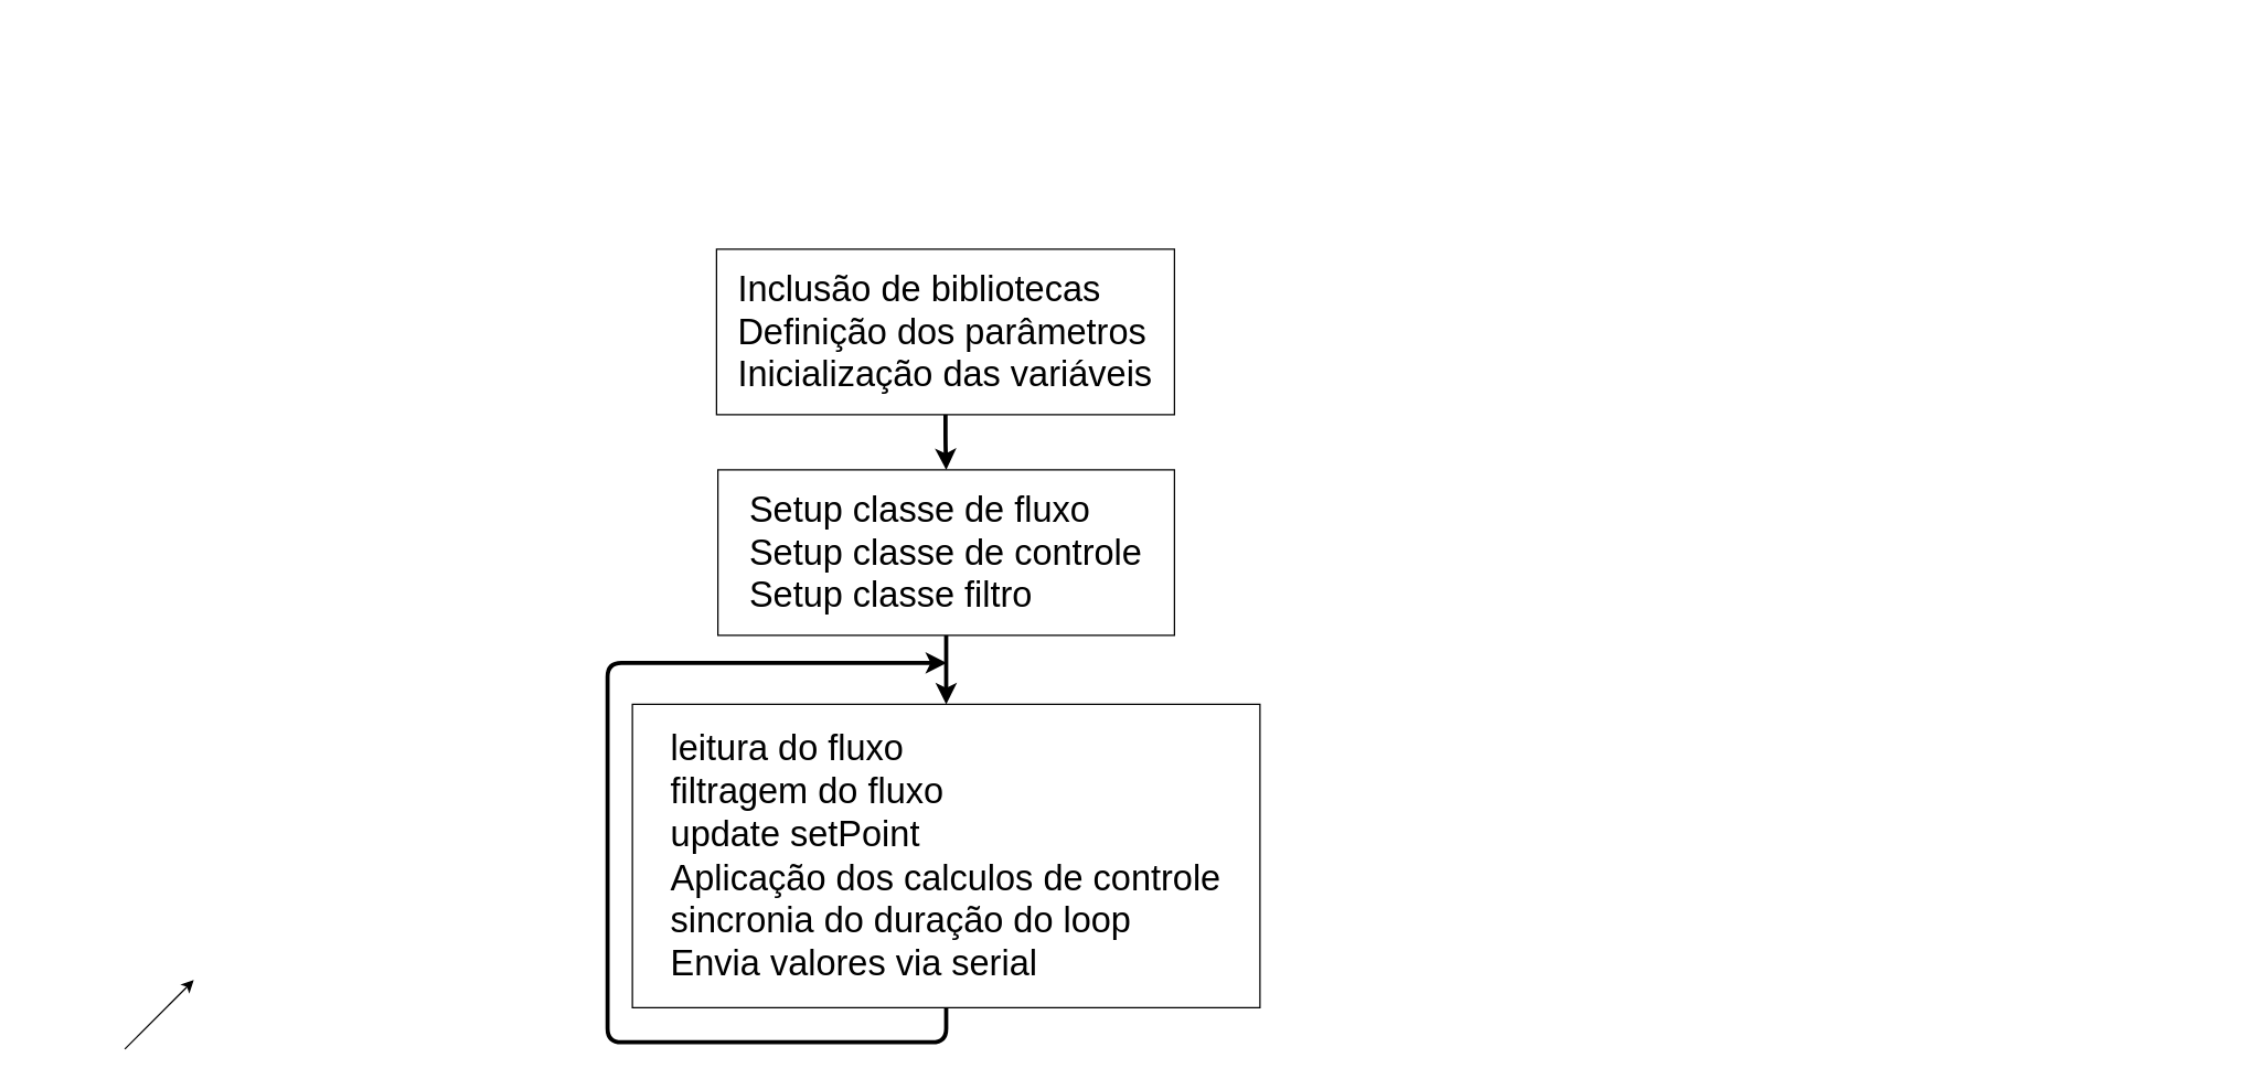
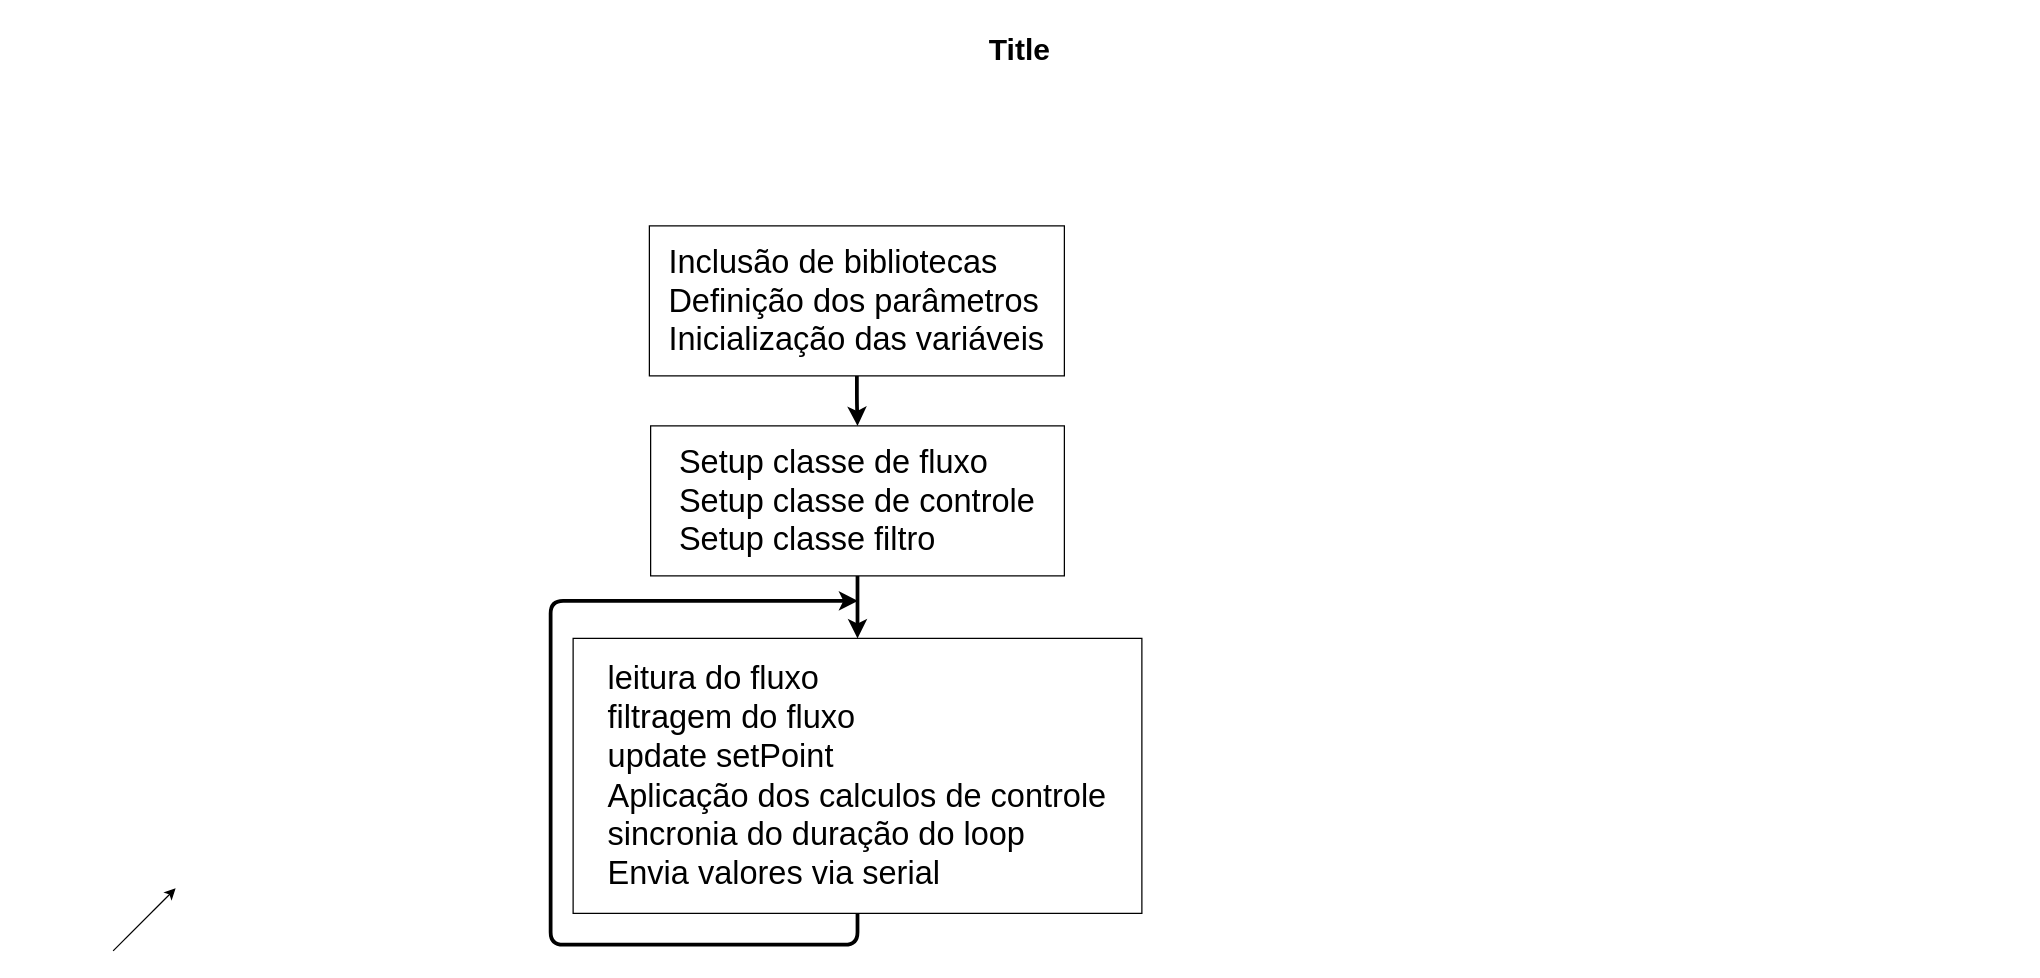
  <mxCell id="0" style=";html=1;" />
  <mxCell id="1" style=";html=1;" parent="0" />
+ <mxCell id="2" value="Title" style="text;strokeColor=none;fillColor=none;html=1;fontSize=24;fontStyle=1;verticalAlign=middle;align=center;" parent="1" vertex="1"><mxGeometry x="20" y="20" width="1590" height="40" as="geometry" /></mxCell>
  <mxCell id="3" style="edgeStyle=orthogonalEdgeStyle;rounded=1;orthogonalLoop=1;jettySize=auto;html=1;strokeWidth=3;" edge="1" parent="1" source="4"><mxGeometry relative="1" as="geometry"><mxPoint x="686" y="480" as="targetPoint" /><Array as="points"><mxPoint x="686" y="755" /><mxPoint x="440" y="755" /><mxPoint x="440" y="480" /></Array></mxGeometry></mxCell>
  <mxCell id="4" value="&lt;div style=&quot;text-align: left&quot;&gt;&lt;span style=&quot;font-size: 26px&quot;&gt;leitura do fluxo&lt;/span&gt;&lt;/div&gt;&lt;font style=&quot;font-size: 26px&quot;&gt;&lt;div style=&quot;text-align: left&quot;&gt;&lt;span&gt;filtragem do fluxo&lt;/span&gt;&lt;/div&gt;&lt;span&gt;&lt;div style=&quot;text-align: left&quot;&gt;&lt;span&gt;update setPoint&lt;/span&gt;&lt;/div&gt;&lt;/span&gt;&lt;span&gt;&lt;div style=&quot;text-align: left&quot;&gt;&lt;span&gt;Aplicação dos calculos de controle&lt;/span&gt;&lt;/div&gt;&lt;/span&gt;&lt;span&gt;&lt;div style=&quot;text-align: left&quot;&gt;&lt;span&gt;sincronia do duração do loop&lt;/span&gt;&lt;/div&gt;&lt;/span&gt;&lt;span&gt;&lt;div style=&quot;text-align: left&quot;&gt;&lt;span&gt;Envia valores via serial&lt;/span&gt;&lt;/div&gt;&lt;/span&gt;&lt;/font&gt;" style="rounded=0;whiteSpace=wrap;html=1;" vertex="1" parent="1"><mxGeometry x="458" y="510" width="455" height="220" as="geometry" /></mxCell>
  <mxCell id="5" style="edgeStyle=orthogonalEdgeStyle;rounded=1;orthogonalLoop=1;jettySize=auto;html=1;entryX=0.5;entryY=0;entryDx=0;entryDy=0;strokeWidth=3;" edge="1" parent="1" source="6" target="4"><mxGeometry relative="1" as="geometry" /></mxCell>
  <mxCell id="6" value="&lt;div style=&quot;text-align: left&quot;&gt;&lt;span style=&quot;font-size: 26px&quot;&gt;Setup classe de fluxo&lt;/span&gt;&lt;/div&gt;&lt;font style=&quot;font-size: 26px&quot;&gt;&lt;div style=&quot;text-align: left&quot;&gt;&lt;span&gt;Setup classe de controle&lt;/span&gt;&lt;/div&gt;&lt;span&gt;&lt;div style=&quot;text-align: left&quot;&gt;&lt;span&gt;Setup classe filtro&lt;/span&gt;&lt;/div&gt;&lt;/span&gt;&lt;/font&gt;" style="rounded=0;whiteSpace=wrap;html=1;" vertex="1" parent="1"><mxGeometry x="520" y="340" width="331" height="120" as="geometry" /></mxCell>
  <mxCell id="7" value="" style="edgeStyle=orthogonalEdgeStyle;orthogonalLoop=1;jettySize=auto;html=1;strokeWidth=3;rounded=1;" edge="1" parent="1" source="8" target="6"><mxGeometry relative="1" as="geometry" /></mxCell>
  <mxCell id="8" value="&lt;div style=&quot;text-align: left&quot;&gt;&lt;span style=&quot;font-size: 26px&quot;&gt;Inclusão de bibliotecas&lt;/span&gt;&lt;/div&gt;&lt;font style=&quot;font-size: 26px&quot;&gt;&lt;div style=&quot;text-align: left&quot;&gt;&lt;span&gt;Definição dos parâmetros&lt;/span&gt;&lt;/div&gt;&lt;div style=&quot;text-align: left&quot;&gt;&lt;span&gt;Inicialização das variáveis&lt;/span&gt;&lt;/div&gt;&lt;/font&gt;" style="rounded=0;whiteSpace=wrap;html=1;" vertex="1" parent="1"><mxGeometry x="519" y="180" width="332" height="120" as="geometry" /></mxCell>
  <mxCell id="9" value="" style="endArrow=classic;html=1;" edge="1" parent="1"><mxGeometry width="50" height="50" relative="1" as="geometry"><mxPoint x="90" y="760" as="sourcePoint" /><mxPoint x="140" y="710" as="targetPoint" /></mxGeometry></mxCell>
